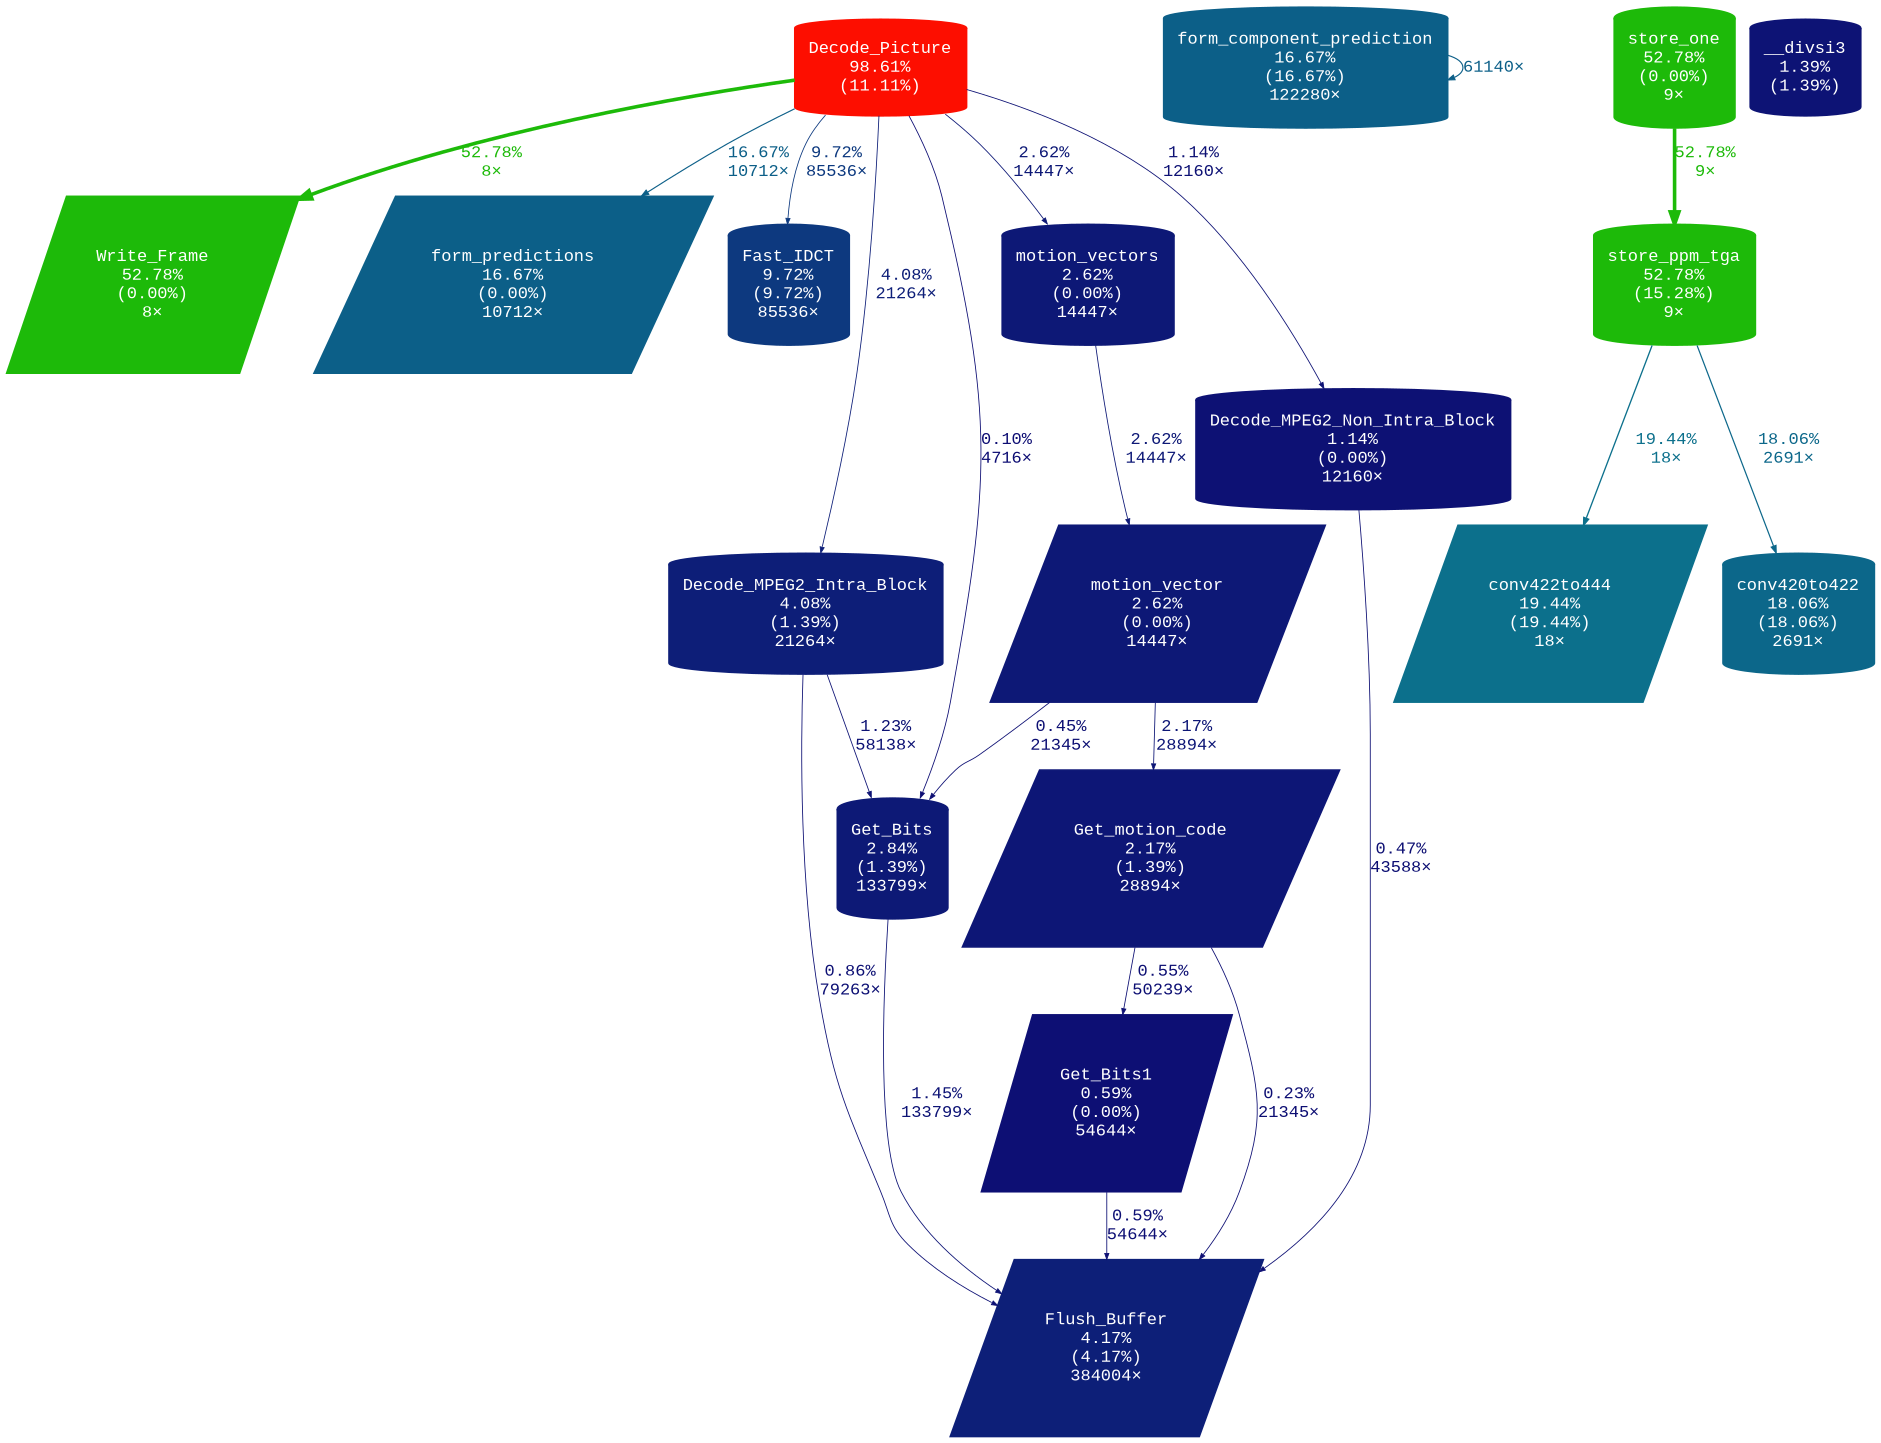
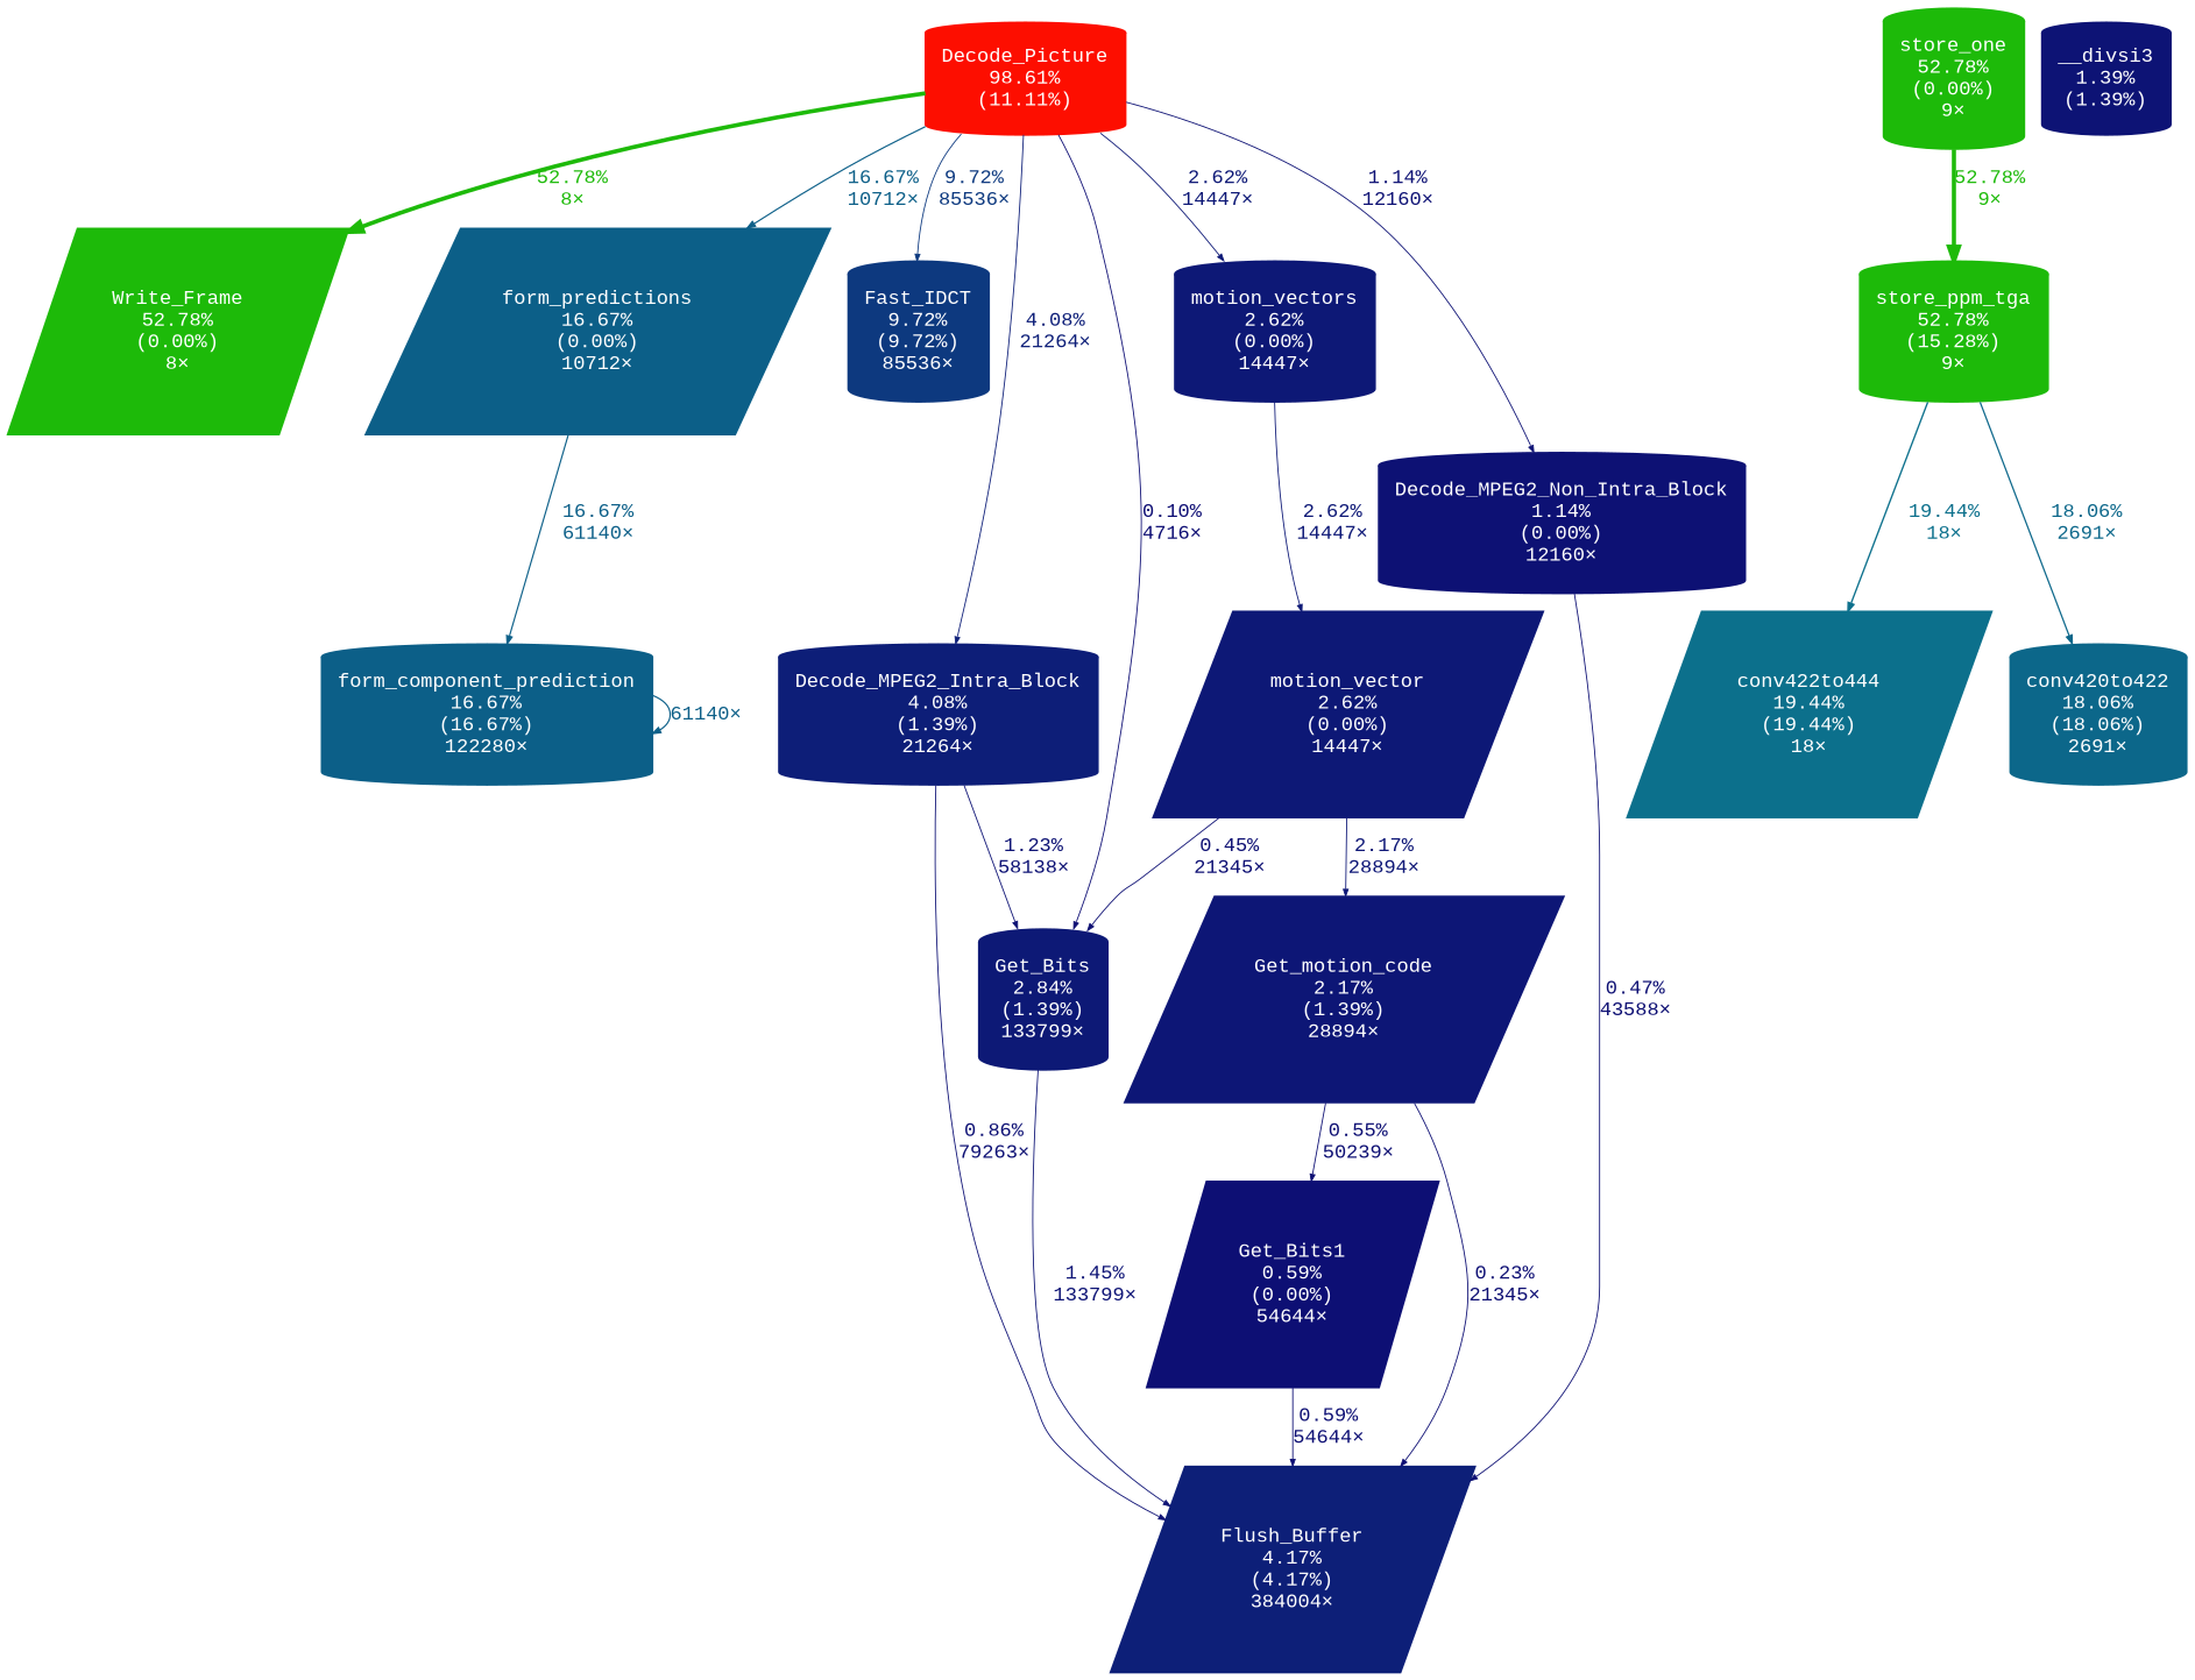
  digraph {
    fontname="Liberation Mono"
    nodesep=0.125
    ranksep=0.25
    node [color="#1dba09" fontcolor="#ffffff" fontname="Liberation Mono" fontsize=10.00 shape=cylinder style=filled]
    edge [arrowsize=0.35 color="#0c5f88" fontcolor="#0c5f88" fontname="Liberation Mono" fontsize=10.00 labeldistance=0.50 penwidth=0.50]
    n1 [color="#fd0e00" height=0 label="Decode_Picture\n98.61%\n(11.11%)" width=0]
    n2 [height=0 label="Write_Frame\n52.78%\n(0.00%)\n8×" shape=parallelogram width=0]
    n3 [color="#0c5f88" height=0 label="form_predictions\n16.67%\n(0.00%)\n10712×" shape=parallelogram width=0]
    n4 [color="#0d397f" height=0 label="Fast_IDCT\n9.72%\n(9.72%)\n85536×" width=0]
    n5 [color="#0d1e78" height=0 label="Decode_MPEG2_Intra_Block\n4.08%\n(1.39%)\n21264×" width=0]
    n6 [color="#0d1976" height=0 label="Get_Bits\n2.84%\n(1.39%)\n133799×" width=0]
    n7 [color="#0d1876" height=0 label="motion_vectors\n2.62%\n(0.00%)\n14447×" width=0]
    n8 [color="#0d1174" height=0 label="Decode_MPEG2_Non_Intra_Block\n1.14%\n(0.00%)\n12160×" width=0]
    n9 [color="#0c5f88" height=0 label="form_component_prediction\n16.67%\n(16.67%)\n122280×" width=0]
    n10 [color="#0d1f78" height=0 label="Flush_Buffer\n4.17%\n(4.17%)\n384004×" shape=parallelogram width=0]
    n11 [color="#0d1876" height=0 label="motion_vector\n2.62%\n(0.00%)\n14447×" shape=parallelogram width=0]
    n12 [height=0 label="store_one\n52.78%\n(0.00%)\n9×" width=0]
    n13 [height=0 label="store_ppm_tga\n52.78%\n(15.28%)\n9×" width=0]
    n14 [color="#0d1676" height=0 label="Get_motion_code\n2.17%\n(1.39%)\n28894×" shape=parallelogram width=0]
    n15 [color="#0c708c" height=0 label="conv422to444\n19.44%\n(19.44%)\n18×" shape=parallelogram width=0]
    n16 [color="#0c678a" height=0 label="conv420to422\n18.06%\n(18.06%)\n2691×" width=0]
    n17 [color="#0d0f74" height=0 label="Get_Bits1\n0.59%\n(0.00%)\n54644×" shape=parallelogram width=0]
    n18 [color="#0d1375" height=0 label="__divsi3\n1.39%\n(1.39%)" width=0]
    n1 -> n2 [arrowsize=0.73 color="#1dba09" fontcolor="#1dba09" label="52.78%\n8×" labeldistance=2.11 penwidth=2.11]
    n1 -> n3 [arrowsize=0.41 label="16.67%\n10712×" labeldistance=0.67 penwidth=0.67]
    n1 -> n4 [color="#0d397f" fontcolor="#0d397f" label="9.72%\n85536×"]
    n1 -> n5 [color="#0d1e78" fontcolor="#0d1e78" label="4.08%\n21264×"]
    n1 -> n6 [color="#0d0d73" fontcolor="#0d0d73" label="0.10%\n4716×"]
    n1 -> n7 [color="#0d1876" fontcolor="#0d1876" label="2.62%\n14447×"]
    n1 -> n8 [color="#0d1174" fontcolor="#0d1174" label="1.14%\n12160×"]
+   n3 -> n9 [arrowsize=0.41 label="16.67%\n61140×" labeldistance=0.67 penwidth=0.67]
    n5 -> n6 [color="#0d1274" fontcolor="#0d1274" label="1.23%\n58138×"]
    n5 -> n10 [color="#0d1074" fontcolor="#0d1074" label="0.86%\n79263×"]
    n6 -> n10 [color="#0d1375" fontcolor="#0d1375" label="1.45%\n133799×"]
    n7 -> n11 [color="#0d1876" fontcolor="#0d1876" label="2.62%\n14447×"]
    n8 -> n10 [color="#0d0f73" fontcolor="#0d0f73" label="0.47%\n43588×"]
    n9 -> n9 [arrowsize=0.41 label="61140×" labeldistance=0.67 penwidth=0.67]
    n11 -> n6 [color="#0d0f73" fontcolor="#0d0f73" label="0.45%\n21345×"]
    n11 -> n14 [color="#0d1676" fontcolor="#0d1676" label="2.17%\n28894×"]
    n12 -> n13 [arrowsize=0.73 color="#1dba09" fontcolor="#1dba09" label="52.78%\n9×" labeldistance=2.11 penwidth=2.11]
    n13 -> n15 [arrowsize=0.44 color="#0c708c" fontcolor="#0c708c" label="19.44%\n18×" labeldistance=0.78 penwidth=0.78]
    n13 -> n16 [arrowsize=0.42 color="#0c678a" fontcolor="#0c678a" label="18.06%\n2691×" labeldistance=0.72 penwidth=0.72]
    n14 -> n10 [color="#0d0e73" fontcolor="#0d0e73" label="0.23%\n21345×"]
    n14 -> n17 [color="#0d0f73" fontcolor="#0d0f73" label="0.55%\n50239×"]
    n17 -> n10 [color="#0d0f74" fontcolor="#0d0f74" label="0.59%\n54644×"]
  }
